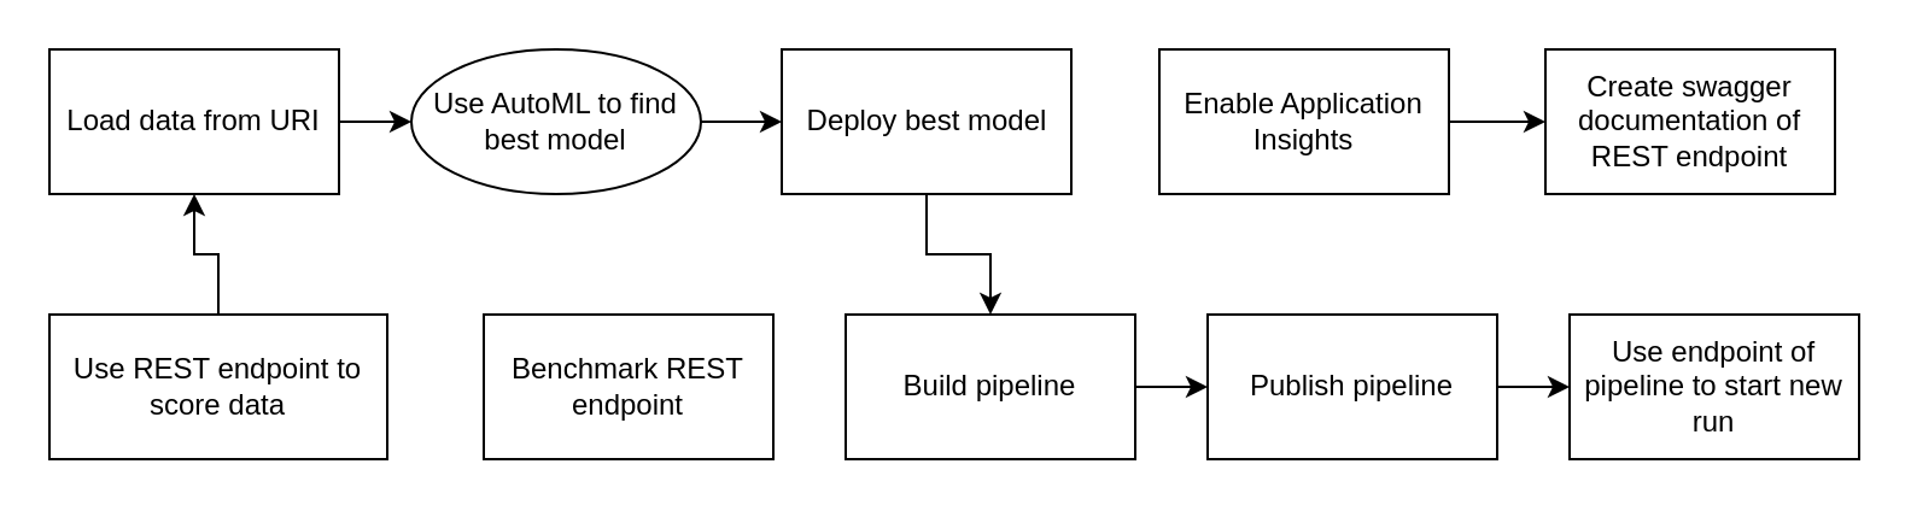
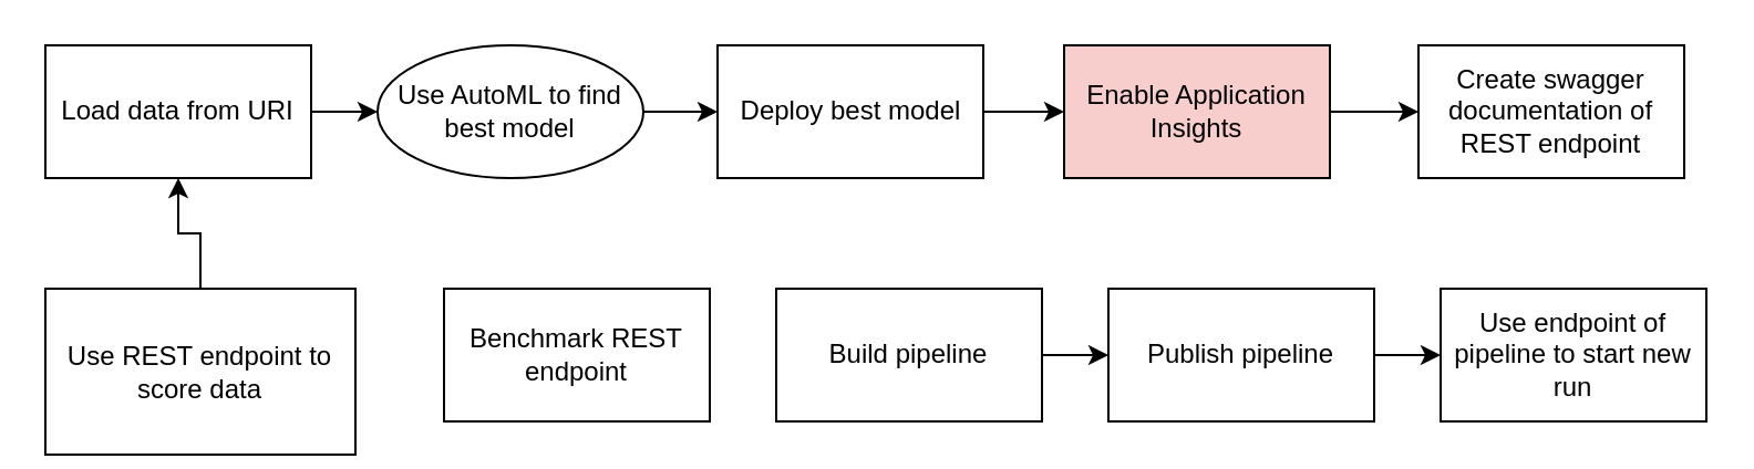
  <mxCell id="0" />
  <mxCell id="1" parent="0" />
  <mxCell id="2" value="" style="edgeStyle=orthogonalEdgeStyle;rounded=0;orthogonalLoop=1;jettySize=auto;html=1;" edge="1" parent="1" source="3" target="5"><mxGeometry relative="1" as="geometry" /></mxCell>
  <mxCell id="3" value="Load data from URI" style="rounded=0;whiteSpace=wrap;html=1;" vertex="1" parent="1"><mxGeometry x="20" y="20" width="120" height="60" as="geometry" /></mxCell>
  <mxCell id="4" value="" style="edgeStyle=orthogonalEdgeStyle;rounded=0;orthogonalLoop=1;jettySize=auto;html=1;" edge="1" parent="1" source="5" target="7"><mxGeometry relative="1" as="geometry" /></mxCell>
  <mxCell id="5" value="Use AutoML to find best model" style="ellipse;whiteSpace=wrap;html=1;" vertex="1" parent="1"><mxGeometry x="170" y="20" width="120" height="60" as="geometry" /></mxCell>
- <mxCell id="6" value="" style="edgeStyle=orthogonalEdgeStyle;rounded=0;orthogonalLoop=1;jettySize=auto;html=1;" edge="1" parent="1" source="7" target="15"><mxGeometry relative="1" as="geometry" /></mxCell>
+ <mxCell id="6" value="" style="edgeStyle=orthogonalEdgeStyle;rounded=0;orthogonalLoop=1;jettySize=auto;html=1;" edge="1" parent="1" source="7" target="9"><mxGeometry relative="1" as="geometry" /></mxCell>
  <mxCell id="7" value="Deploy best model" style="rounded=0;whiteSpace=wrap;html=1;" vertex="1" parent="1"><mxGeometry x="323.5" y="20" width="120" height="60" as="geometry" /></mxCell>
  <mxCell id="8" value="" style="edgeStyle=orthogonalEdgeStyle;rounded=0;orthogonalLoop=1;jettySize=auto;html=1;" edge="1" parent="1" source="9" target="10"><mxGeometry relative="1" as="geometry" /></mxCell>
- <mxCell id="9" value="Enable Application&lt;br&gt;Insights" style="rounded=0;whiteSpace=wrap;html=1;" vertex="1" parent="1"><mxGeometry x="480" y="20" width="120" height="60" as="geometry" /></mxCell>
+ <mxCell id="9" value="Enable Application&lt;br&gt;Insights" style="rounded=0;whiteSpace=wrap;html=1;fillColor=#f8cecc;" vertex="1" parent="1"><mxGeometry x="480" y="20" width="120" height="60" as="geometry" /></mxCell>
  <mxCell id="10" value="Create swagger documentation of REST endpoint" style="rounded=0;whiteSpace=wrap;html=1;" vertex="1" parent="1"><mxGeometry x="640" y="20" width="120" height="60" as="geometry" /></mxCell>
  <mxCell id="11" value="" style="edgeStyle=orthogonalEdgeStyle;rounded=0;orthogonalLoop=1;jettySize=auto;html=1;" edge="1" parent="1" source="12" target="3"><mxGeometry relative="1" as="geometry" /></mxCell>
- <mxCell id="12" value="Use REST endpoint to score data" style="rounded=0;whiteSpace=wrap;html=1;" vertex="1" parent="1"><mxGeometry x="20" y="130" width="140" height="60" as="geometry" /></mxCell>
+ <mxCell id="12" value="Use REST endpoint to score data" style="rounded=0;whiteSpace=wrap;html=1;" vertex="1" parent="1"><mxGeometry x="20" y="130" width="140" height="75" as="geometry" /></mxCell>
  <mxCell id="13" value="Benchmark REST endpoint" style="rounded=0;whiteSpace=wrap;html=1;" vertex="1" parent="1"><mxGeometry x="200" y="130" width="120" height="60" as="geometry" /></mxCell>
  <mxCell id="14" value="" style="edgeStyle=orthogonalEdgeStyle;rounded=0;orthogonalLoop=1;jettySize=auto;html=1;" edge="1" parent="1" source="15" target="17"><mxGeometry relative="1" as="geometry" /></mxCell>
  <mxCell id="15" value="Build pipeline" style="rounded=0;whiteSpace=wrap;html=1;" vertex="1" parent="1"><mxGeometry x="350" y="130" width="120" height="60" as="geometry" /></mxCell>
  <mxCell id="16" value="" style="edgeStyle=orthogonalEdgeStyle;rounded=0;orthogonalLoop=1;jettySize=auto;html=1;" edge="1" parent="1" source="17" target="18"><mxGeometry relative="1" as="geometry" /></mxCell>
  <mxCell id="17" value="Publish pipeline" style="rounded=0;whiteSpace=wrap;html=1;" vertex="1" parent="1"><mxGeometry x="500" y="130" width="120" height="60" as="geometry" /></mxCell>
  <mxCell id="18" value="Use endpoint of pipeline to start new run" style="rounded=0;whiteSpace=wrap;html=1;" vertex="1" parent="1"><mxGeometry x="650" y="130" width="120" height="60" as="geometry" /></mxCell>
